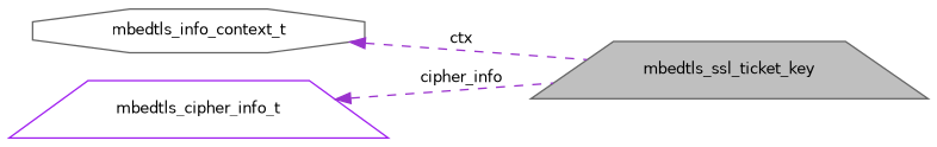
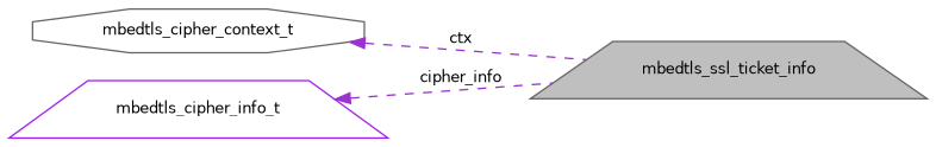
  digraph {
    rankdir=LR
    node [color=gray40 fontname=Helvetica fontsize=10 shape=trapezium]
    edge [color=darkorchid3 dir=back fontname=Helvetica fontsize=10 labelfontname=Helvetica labelfontsize=10 style=dashed]
-   n1 [fillcolor=grey75 fontcolor=black height=0.2 label=mbedtls_ssl_ticket_key style=filled width=0.4]
-   n2 [height=0.2 label=mbedtls_info_context_t shape=octagon width=0.4]
+   n1 [fillcolor=grey75 fontcolor=black height=0.2 label=mbedtls_ssl_ticket_info style=filled width=0.4]
+   n2 [height=0.2 label=mbedtls_cipher_context_t shape=octagon width=0.4]
    n3 [color=purple height=0.2 label=mbedtls_cipher_info_t width=0.4]
    n2 -> n1 [label=" ctx"]
    n3 -> n1 [label=" cipher_info"]
  }
